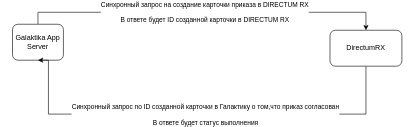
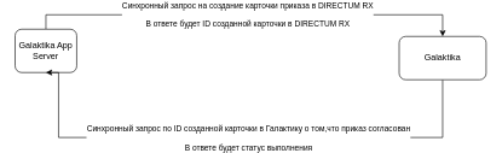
  <mxCell id="0" />
  <mxCell id="1" parent="0" />
  <mxCell id="2" style="edgeStyle=orthogonalEdgeStyle;rounded=0;orthogonalLoop=1;jettySize=auto;html=1;entryX=0.5;entryY=0;entryDx=0;entryDy=0;exitX=0.5;exitY=0;exitDx=0;exitDy=0;" edge="1" parent="1" source="4" target="7"><mxGeometry relative="1" as="geometry"><mxPoint x="80" y="10" as="sourcePoint" /></mxGeometry></mxCell>
  <mxCell id="3" value="Синхронный запрос на создание карточки приказа в DIRECTUM RX&lt;br&gt;&lt;br&gt;В ответе будет ID созданной карточки в DIRECTUM RX" style="edgeLabel;html=1;align=center;verticalAlign=middle;resizable=0;points=[];" vertex="1" connectable="0" parent="2"><mxGeometry x="-0.117" y="1" relative="1" as="geometry"><mxPoint x="34" as="offset" /></mxGeometry></mxCell>
  <mxCell id="4" value="Galaktika App Server" style="rounded=1;whiteSpace=wrap;html=1;" vertex="1" parent="1"><mxGeometry x="20" y="20" width="85" height="60" as="geometry" /></mxCell>
  <mxCell id="5" style="edgeStyle=orthogonalEdgeStyle;rounded=0;orthogonalLoop=1;jettySize=auto;html=1;entryX=0.5;entryY=1;entryDx=0;entryDy=0;" edge="1" parent="1" source="7" target="4"><mxGeometry relative="1" as="geometry"><Array as="points"><mxPoint x="610" y="170" /><mxPoint x="80" y="170" /></Array></mxGeometry></mxCell>
  <mxCell id="6" value="Синхронный запрос по ID созданной карточки в Галактику о том,что приказ согласован&lt;br&gt;&lt;br&gt;В ответе будет статус выполнения" style="edgeLabel;html=1;align=center;verticalAlign=middle;resizable=0;points=[];" vertex="1" connectable="0" parent="5"><mxGeometry x="0.051" relative="1" as="geometry"><mxPoint x="28" as="offset" /></mxGeometry></mxCell>
- <mxCell id="7" value="DirectumRX" style="rounded=1;whiteSpace=wrap;html=1;" vertex="1" parent="1"><mxGeometry x="550" y="30" width="120" height="60" as="geometry" /></mxCell>
+ <mxCell id="7" value="Galaktika" style="rounded=1;whiteSpace=wrap;html=1;" vertex="1" parent="1"><mxGeometry x="550" y="30" width="120" height="60" as="geometry" /></mxCell>
